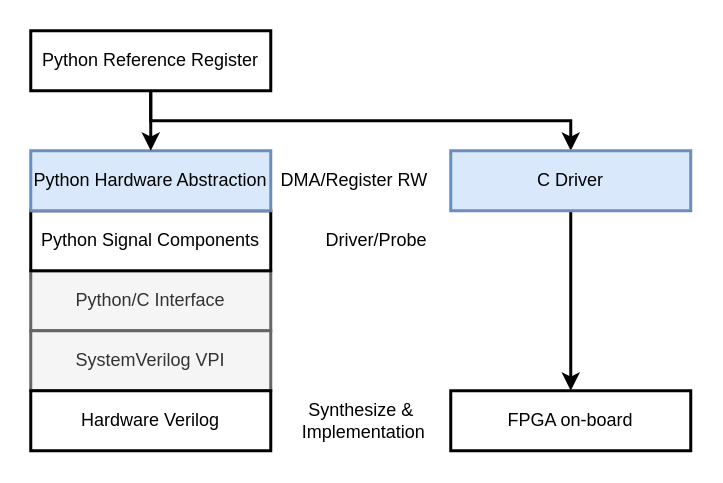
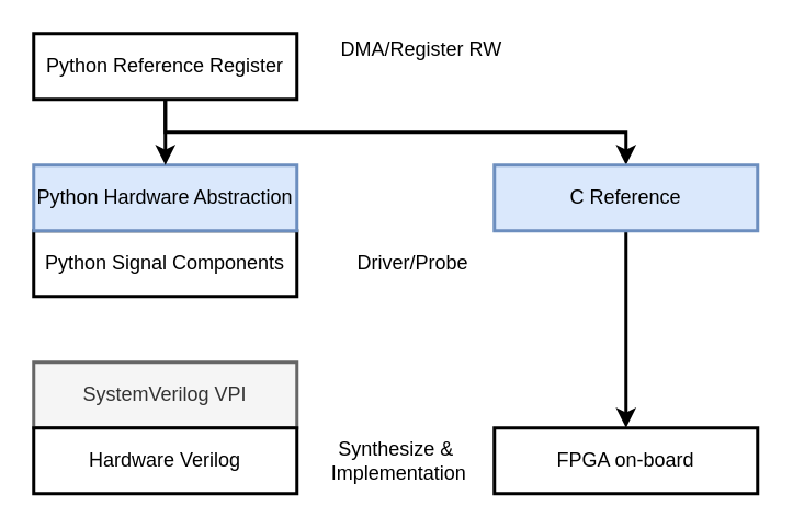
  <mxCell id="0" />
  <mxCell id="1" parent="0" />
- <mxCell id="2" value="Python/C Interface" style="rounded=0;whiteSpace=wrap;html=1;strokeWidth=2;fillColor=#f5f5f5;strokeColor=#666666;fontColor=#333333;" vertex="1" parent="1"><mxGeometry x="20" y="180" width="160" height="40" as="geometry" /></mxCell>
  <mxCell id="3" value="SystemVerilog VPI" style="rounded=0;whiteSpace=wrap;html=1;strokeWidth=2;fillColor=#f5f5f5;strokeColor=#666666;fontColor=#333333;" vertex="1" parent="1"><mxGeometry x="20" y="220" width="160" height="40" as="geometry" /></mxCell>
  <mxCell id="4" value="Hardware Verilog" style="rounded=0;whiteSpace=wrap;html=1;strokeWidth=2;" vertex="1" parent="1"><mxGeometry x="20" y="260" width="160" height="40" as="geometry" /></mxCell>
  <mxCell id="5" value="Python Signal Components" style="rounded=0;whiteSpace=wrap;html=1;strokeWidth=2;" vertex="1" parent="1"><mxGeometry x="20" y="140" width="160" height="40" as="geometry" /></mxCell>
  <mxCell id="6" value="Driver/Probe" style="text;html=1;align=left;verticalAlign=middle;resizable=0;points=[];autosize=1;" vertex="1" parent="1"><mxGeometry x="215" y="150" width="80" height="20" as="geometry" /></mxCell>
  <mxCell id="7" value="Python Hardware Abstraction" style="rounded=0;whiteSpace=wrap;html=1;strokeWidth=2;fillColor=#dae8fc;strokeColor=#6c8ebf;" vertex="1" parent="1"><mxGeometry x="20" y="100" width="160" height="40" as="geometry" /></mxCell>
- <mxCell id="8" value="DMA/Register RW" style="text;html=1;align=left;verticalAlign=middle;resizable=0;points=[];autosize=1;" vertex="1" parent="1"><mxGeometry x="185" y="110" width="110" height="20" as="geometry" /></mxCell>
+ <mxCell id="8" value="DMA/Register RW" style="text;html=1;align=left;verticalAlign=middle;resizable=0;points=[];autosize=1;" vertex="1" parent="1"><mxGeometry x="205" y="20" width="110" height="20" as="geometry" /></mxCell>
  <mxCell id="9" style="edgeStyle=orthogonalEdgeStyle;rounded=0;orthogonalLoop=1;jettySize=auto;html=1;exitX=0.5;exitY=1;exitDx=0;exitDy=0;strokeWidth=2;" edge="1" parent="1" source="11" target="7"><mxGeometry relative="1" as="geometry" /></mxCell>
  <mxCell id="10" style="edgeStyle=orthogonalEdgeStyle;rounded=0;orthogonalLoop=1;jettySize=auto;html=1;exitX=0.5;exitY=1;exitDx=0;exitDy=0;strokeWidth=2;" edge="1" parent="1" source="11" target="13"><mxGeometry relative="1" as="geometry" /></mxCell>
  <mxCell id="11" value="Python Reference Register" style="rounded=0;whiteSpace=wrap;html=1;strokeWidth=2;" vertex="1" parent="1"><mxGeometry x="20" y="20" width="160" height="40" as="geometry" /></mxCell>
  <mxCell id="12" style="edgeStyle=orthogonalEdgeStyle;rounded=0;orthogonalLoop=1;jettySize=auto;html=1;exitX=0.5;exitY=1;exitDx=0;exitDy=0;entryX=0.5;entryY=0;entryDx=0;entryDy=0;strokeWidth=2;" edge="1" parent="1" source="13" target="14"><mxGeometry relative="1" as="geometry" /></mxCell>
- <mxCell id="13" value="C Driver" style="rounded=0;whiteSpace=wrap;html=1;strokeWidth=2;fillColor=#dae8fc;strokeColor=#6c8ebf;" vertex="1" parent="1"><mxGeometry x="300" y="100" width="160" height="40" as="geometry" /></mxCell>
+ <mxCell id="13" value="C Reference" style="rounded=0;whiteSpace=wrap;html=1;strokeWidth=2;fillColor=#dae8fc;strokeColor=#6c8ebf;" vertex="1" parent="1"><mxGeometry x="300" y="100" width="160" height="40" as="geometry" /></mxCell>
  <mxCell id="14" value="FPGA on-board" style="rounded=0;whiteSpace=wrap;html=1;strokeWidth=2;" vertex="1" parent="1"><mxGeometry x="300" y="260" width="160" height="40" as="geometry" /></mxCell>
  <mxCell id="15" value="Synthesize &amp;amp;&lt;br&gt;&amp;nbsp;Implementation" style="text;html=1;align=center;verticalAlign=middle;resizable=0;points=[];autosize=1;" vertex="1" parent="1"><mxGeometry x="190" y="265" width="100" height="30" as="geometry" /></mxCell>
